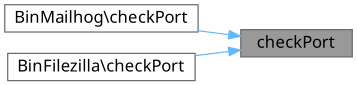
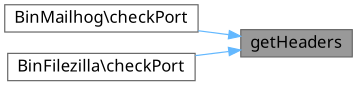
  digraph {
    rankdir=RL
    fontname="Noto Sans"
    node [color=grey40 fillcolor=white fontname="Noto Sans" fontsize=14 shape=box style=filled]
    edge [color=steelblue1 dir=back fontname="Noto Sans" fontsize=14 labelfontname=Helvetica labelfontsize=14 style=solid]
-   n1 [color=gray40 fillcolor=grey60 fontcolor=black height=0.2 label=checkPort width=0.4]
+   n1 [color=gray40 fillcolor=grey60 fontcolor=black height=0.2 label=getHeaders width=0.4]
    n2 [height=0.2 label="BinMailhog\\checkPort" width=0.4]
    n3 [height=0.2 label="BinFilezilla\\checkPort" width=0.4]
    n1 -> n2
    n1 -> n3
  }
